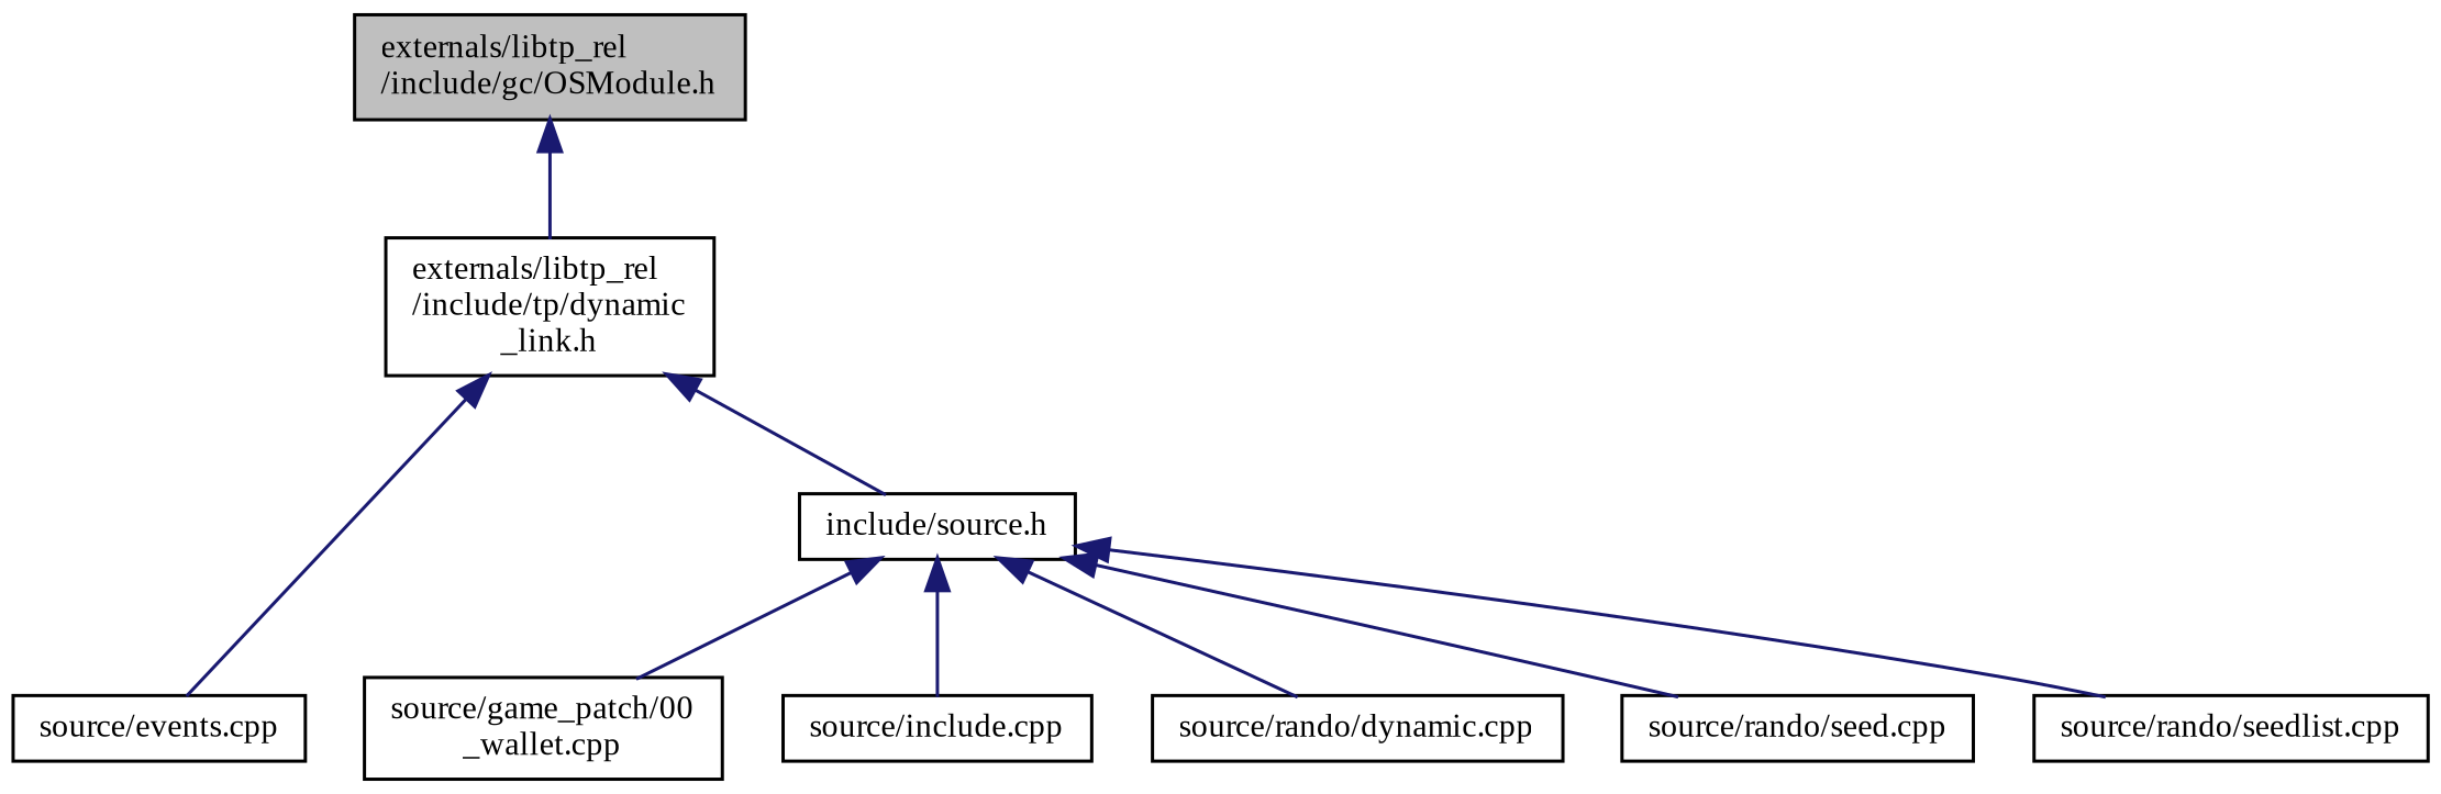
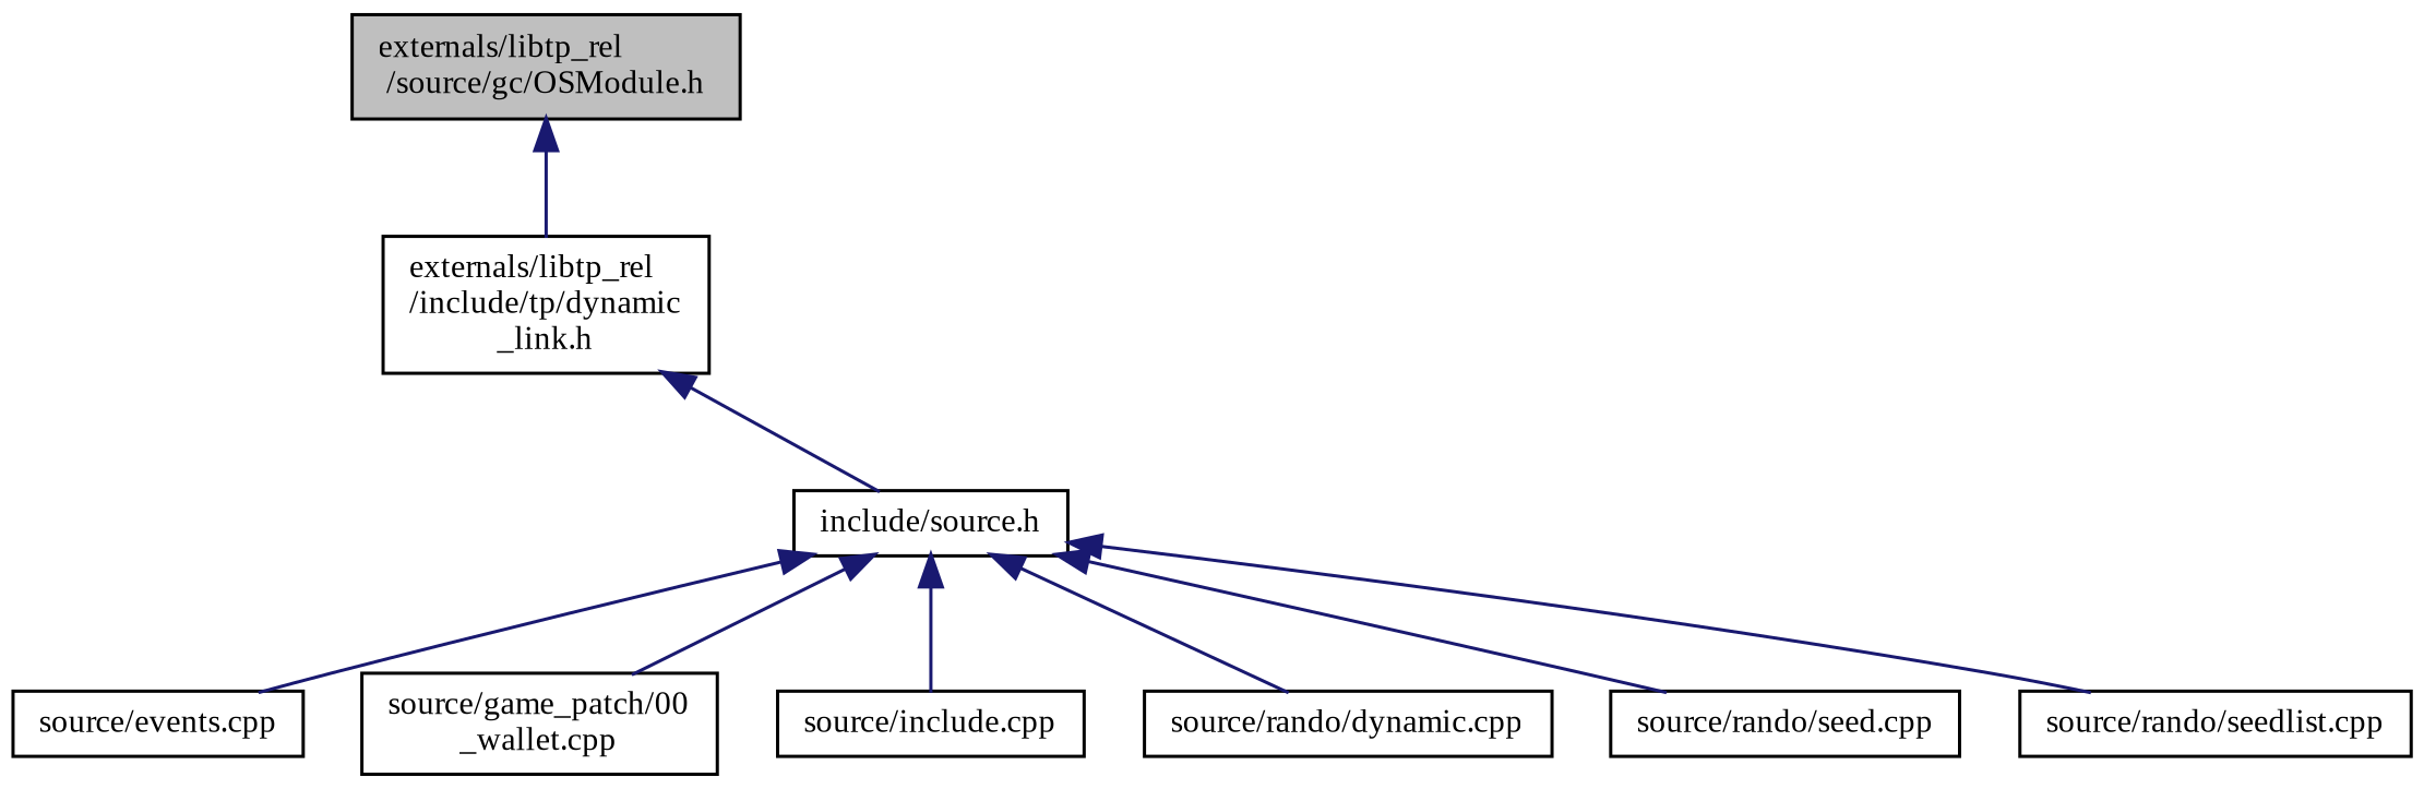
  digraph {
    fontname="Liberation Serif"
    node [color=black fillcolor=white fontname="Liberation Serif" fontsize=10 shape=record style=filled]
    edge [color=midnightblue dir=back fontname="Liberation Serif" fontsize=10 labelfontname=Helvetica labelfontsize=10 style=solid]
-   n1 [fillcolor=grey75 fontcolor=black height=0.2 label="externals/libtp_rel\l/include/gc/OSModule.h" width=0.4]
+   n1 [fillcolor=grey75 fontcolor=black height=0.2 label="externals/libtp_rel\l/source/gc/OSModule.h" width=0.4]
    n2 [height=0.2 label="externals/libtp_rel\l/include/tp/dynamic\l_link.h" width=0.4]
    n3 [height=0.2 label="include/source.h" width=0.4]
    n4 [height=0.2 label="source/events.cpp" width=0.4]
    n5 [height=0.2 label="source/game_patch/00\l_wallet.cpp" width=0.4]
    n6 [height=0.2 label="source/include.cpp" width=0.4]
    n7 [height=0.2 label="source/rando/dynamic.cpp" width=0.4]
    n8 [height=0.2 label="source/rando/seed.cpp" width=0.4]
    n9 [height=0.2 label="source/rando/seedlist.cpp" width=0.4]
    n1 -> n2
    n2 -> n3
-   n2 -> n4
+   n3 -> n4
    n3 -> n5
    n3 -> n6
    n3 -> n7
    n3 -> n8
    n3 -> n9
  }
